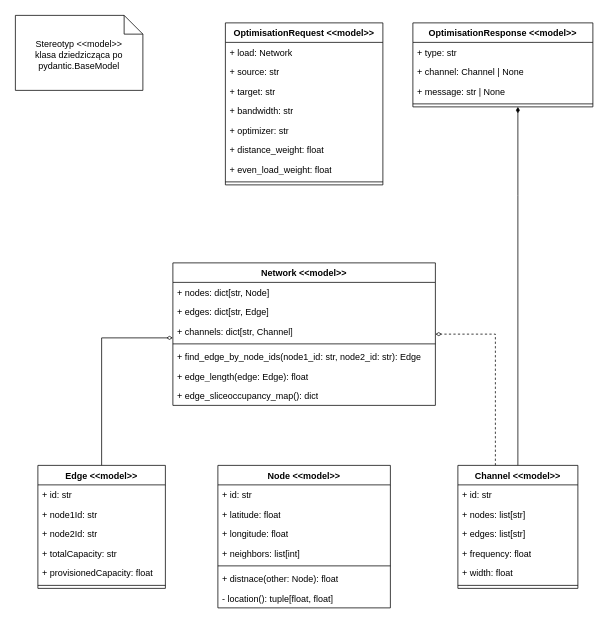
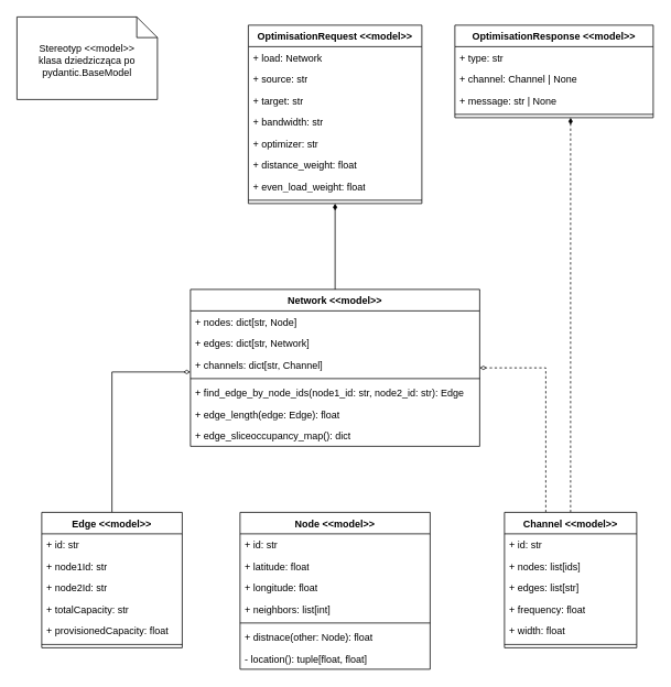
  <mxCell id="0" />
  <mxCell id="1" parent="0" />
  <mxCell id="2" style="edgeStyle=orthogonalEdgeStyle;rounded=0;orthogonalLoop=1;jettySize=auto;html=1;endArrow=diamondThin;endFill=0;" parent="1" source="3" target="28" edge="1"><mxGeometry relative="1" as="geometry"><Array as="points"><mxPoint x="135" y="450" /></Array></mxGeometry></mxCell>
  <mxCell id="3" value="Edge&amp;nbsp;&lt;span style=&quot;background-color: initial;&quot;&gt;&amp;lt;&amp;lt;model&amp;gt;&amp;gt;&lt;/span&gt;" style="swimlane;fontStyle=1;align=center;verticalAlign=top;childLayout=stackLayout;horizontal=1;startSize=26;horizontalStack=0;resizeParent=1;resizeParentMax=0;resizeLast=0;collapsible=1;marginBottom=0;whiteSpace=wrap;html=1;" parent="1" vertex="1"><mxGeometry x="50" y="620" width="170" height="164" as="geometry" /></mxCell>
  <mxCell id="4" value="+ id: str" style="text;strokeColor=none;fillColor=none;align=left;verticalAlign=top;spacingLeft=4;spacingRight=4;overflow=hidden;rotatable=0;points=[[0,0.5],[1,0.5]];portConstraint=eastwest;whiteSpace=wrap;html=1;" parent="3" vertex="1"><mxGeometry y="26" width="170" height="26" as="geometry" /></mxCell>
  <mxCell id="5" value="+ node1Id: str" style="text;strokeColor=none;fillColor=none;align=left;verticalAlign=top;spacingLeft=4;spacingRight=4;overflow=hidden;rotatable=0;points=[[0,0.5],[1,0.5]];portConstraint=eastwest;whiteSpace=wrap;html=1;" parent="3" vertex="1"><mxGeometry y="52" width="170" height="26" as="geometry" /></mxCell>
  <mxCell id="6" value="+ node2Id: str" style="text;strokeColor=none;fillColor=none;align=left;verticalAlign=top;spacingLeft=4;spacingRight=4;overflow=hidden;rotatable=0;points=[[0,0.5],[1,0.5]];portConstraint=eastwest;whiteSpace=wrap;html=1;" parent="3" vertex="1"><mxGeometry y="78" width="170" height="26" as="geometry" /></mxCell>
  <mxCell id="7" value="+ totalCapacity: str" style="text;strokeColor=none;fillColor=none;align=left;verticalAlign=top;spacingLeft=4;spacingRight=4;overflow=hidden;rotatable=0;points=[[0,0.5],[1,0.5]];portConstraint=eastwest;whiteSpace=wrap;html=1;" parent="3" vertex="1"><mxGeometry y="104" width="170" height="26" as="geometry" /></mxCell>
  <mxCell id="8" value="+ provisionedCapacity: float" style="text;strokeColor=none;fillColor=none;align=left;verticalAlign=top;spacingLeft=4;spacingRight=4;overflow=hidden;rotatable=0;points=[[0,0.5],[1,0.5]];portConstraint=eastwest;whiteSpace=wrap;html=1;" parent="3" vertex="1"><mxGeometry y="130" width="170" height="26" as="geometry" /></mxCell>
  <mxCell id="9" value="" style="line;strokeWidth=1;fillColor=none;align=left;verticalAlign=middle;spacingTop=-1;spacingLeft=3;spacingRight=3;rotatable=0;labelPosition=right;points=[];portConstraint=eastwest;strokeColor=inherit;" parent="3" vertex="1"><mxGeometry y="156" width="170" height="8" as="geometry" /></mxCell>
  <mxCell id="10" value="Node &amp;lt;&amp;lt;model&amp;gt;&amp;gt;" style="swimlane;fontStyle=1;align=center;verticalAlign=top;childLayout=stackLayout;horizontal=1;startSize=26;horizontalStack=0;resizeParent=1;resizeParentMax=0;resizeLast=0;collapsible=1;marginBottom=0;whiteSpace=wrap;html=1;" parent="1" vertex="1"><mxGeometry x="290" y="620" width="230" height="190" as="geometry" /></mxCell>
  <mxCell id="11" value="+ id: str" style="text;strokeColor=none;fillColor=none;align=left;verticalAlign=top;spacingLeft=4;spacingRight=4;overflow=hidden;rotatable=0;points=[[0,0.5],[1,0.5]];portConstraint=eastwest;whiteSpace=wrap;html=1;" parent="10" vertex="1"><mxGeometry y="26" width="230" height="26" as="geometry" /></mxCell>
  <mxCell id="12" value="+ latitude: float" style="text;strokeColor=none;fillColor=none;align=left;verticalAlign=top;spacingLeft=4;spacingRight=4;overflow=hidden;rotatable=0;points=[[0,0.5],[1,0.5]];portConstraint=eastwest;whiteSpace=wrap;html=1;" parent="10" vertex="1"><mxGeometry y="52" width="230" height="26" as="geometry" /></mxCell>
  <mxCell id="13" value="+ longitude: float" style="text;strokeColor=none;fillColor=none;align=left;verticalAlign=top;spacingLeft=4;spacingRight=4;overflow=hidden;rotatable=0;points=[[0,0.5],[1,0.5]];portConstraint=eastwest;whiteSpace=wrap;html=1;" parent="10" vertex="1"><mxGeometry y="78" width="230" height="26" as="geometry" /></mxCell>
  <mxCell id="14" value="+ neighbors: list[int]" style="text;strokeColor=none;fillColor=none;align=left;verticalAlign=top;spacingLeft=4;spacingRight=4;overflow=hidden;rotatable=0;points=[[0,0.5],[1,0.5]];portConstraint=eastwest;whiteSpace=wrap;html=1;" parent="10" vertex="1"><mxGeometry y="104" width="230" height="26" as="geometry" /></mxCell>
  <mxCell id="15" value="" style="line;strokeWidth=1;fillColor=none;align=left;verticalAlign=middle;spacingTop=-1;spacingLeft=3;spacingRight=3;rotatable=0;labelPosition=right;points=[];portConstraint=eastwest;strokeColor=inherit;" parent="10" vertex="1"><mxGeometry y="130" width="230" height="8" as="geometry" /></mxCell>
  <mxCell id="16" value="+ distnace(other: Node): float" style="text;strokeColor=none;fillColor=none;align=left;verticalAlign=top;spacingLeft=4;spacingRight=4;overflow=hidden;rotatable=0;points=[[0,0.5],[1,0.5]];portConstraint=eastwest;whiteSpace=wrap;html=1;" parent="10" vertex="1"><mxGeometry y="138" width="230" height="26" as="geometry" /></mxCell>
  <mxCell id="17" value="- location(): tuple[float, float]" style="text;strokeColor=none;fillColor=none;align=left;verticalAlign=top;spacingLeft=4;spacingRight=4;overflow=hidden;rotatable=0;points=[[0,0.5],[1,0.5]];portConstraint=eastwest;whiteSpace=wrap;html=1;" parent="10" vertex="1"><mxGeometry y="164" width="230" height="26" as="geometry" /></mxCell>
  <mxCell id="18" style="edgeStyle=orthogonalEdgeStyle;rounded=0;orthogonalLoop=1;jettySize=auto;html=1;endArrow=diamondThin;endFill=0;dashed=1;" parent="1" source="20" target="28" edge="1"><mxGeometry relative="1" as="geometry"><Array as="points"><mxPoint x="660" y="445" /></Array></mxGeometry></mxCell>
- <mxCell id="19" style="edgeStyle=orthogonalEdgeStyle;rounded=0;orthogonalLoop=1;jettySize=auto;html=1;endArrow=diamondThin;endFill=1;" edge="1" parent="1" source="20" target="45"><mxGeometry relative="1" as="geometry"><Array as="points"><mxPoint x="690" y="260" /><mxPoint x="690" y="260" /></Array></mxGeometry></mxCell>
+ <mxCell id="19" style="edgeStyle=orthogonalEdgeStyle;rounded=0;orthogonalLoop=1;jettySize=auto;html=1;endArrow=diamondThin;endFill=1;dashed=1;" edge="1" parent="1" source="20" target="45"><mxGeometry relative="1" as="geometry"><Array as="points"><mxPoint x="690" y="260" /><mxPoint x="690" y="260" /></Array></mxGeometry></mxCell>
  <mxCell id="20" value="Channel &amp;lt;&amp;lt;model&amp;gt;&amp;gt;" style="swimlane;fontStyle=1;align=center;verticalAlign=top;childLayout=stackLayout;horizontal=1;startSize=26;horizontalStack=0;resizeParent=1;resizeParentMax=0;resizeLast=0;collapsible=1;marginBottom=0;whiteSpace=wrap;html=1;" parent="1" vertex="1"><mxGeometry x="610" y="620" width="160" height="164" as="geometry" /></mxCell>
  <mxCell id="21" value="+ id: str" style="text;strokeColor=none;fillColor=none;align=left;verticalAlign=top;spacingLeft=4;spacingRight=4;overflow=hidden;rotatable=0;points=[[0,0.5],[1,0.5]];portConstraint=eastwest;whiteSpace=wrap;html=1;" parent="20" vertex="1"><mxGeometry y="26" width="160" height="26" as="geometry" /></mxCell>
- <mxCell id="22" value="+ nodes: list[str]" style="text;strokeColor=none;fillColor=none;align=left;verticalAlign=top;spacingLeft=4;spacingRight=4;overflow=hidden;rotatable=0;points=[[0,0.5],[1,0.5]];portConstraint=eastwest;whiteSpace=wrap;html=1;" parent="20" vertex="1"><mxGeometry y="52" width="160" height="26" as="geometry" /></mxCell>
+ <mxCell id="22" value="+ nodes: list[ids]" style="text;strokeColor=none;fillColor=none;align=left;verticalAlign=top;spacingLeft=4;spacingRight=4;overflow=hidden;rotatable=0;points=[[0,0.5],[1,0.5]];portConstraint=eastwest;whiteSpace=wrap;html=1;" parent="20" vertex="1"><mxGeometry y="52" width="160" height="26" as="geometry" /></mxCell>
  <mxCell id="23" value="+ edges: list[str]" style="text;strokeColor=none;fillColor=none;align=left;verticalAlign=top;spacingLeft=4;spacingRight=4;overflow=hidden;rotatable=0;points=[[0,0.5],[1,0.5]];portConstraint=eastwest;whiteSpace=wrap;html=1;" parent="20" vertex="1"><mxGeometry y="78" width="160" height="26" as="geometry" /></mxCell>
  <mxCell id="24" value="+ frequency: float" style="text;strokeColor=none;fillColor=none;align=left;verticalAlign=top;spacingLeft=4;spacingRight=4;overflow=hidden;rotatable=0;points=[[0,0.5],[1,0.5]];portConstraint=eastwest;whiteSpace=wrap;html=1;" parent="20" vertex="1"><mxGeometry y="104" width="160" height="26" as="geometry" /></mxCell>
  <mxCell id="25" value="+ width: float" style="text;strokeColor=none;fillColor=none;align=left;verticalAlign=top;spacingLeft=4;spacingRight=4;overflow=hidden;rotatable=0;points=[[0,0.5],[1,0.5]];portConstraint=eastwest;whiteSpace=wrap;html=1;" parent="20" vertex="1"><mxGeometry y="130" width="160" height="26" as="geometry" /></mxCell>
  <mxCell id="26" value="" style="line;strokeWidth=1;fillColor=none;align=left;verticalAlign=middle;spacingTop=-1;spacingLeft=3;spacingRight=3;rotatable=0;labelPosition=right;points=[];portConstraint=eastwest;strokeColor=inherit;" parent="20" vertex="1"><mxGeometry y="156" width="160" height="8" as="geometry" /></mxCell>
+ <mxCell id="27" style="edgeStyle=orthogonalEdgeStyle;rounded=0;orthogonalLoop=1;jettySize=auto;html=1;endArrow=diamondThin;endFill=1;" edge="1" parent="1" source="28" target="36"><mxGeometry relative="1" as="geometry" /></mxCell>
  <mxCell id="28" value="Network &amp;lt;&amp;lt;model&amp;gt;&amp;gt;" style="swimlane;fontStyle=1;align=center;verticalAlign=top;childLayout=stackLayout;horizontal=1;startSize=26;horizontalStack=0;resizeParent=1;resizeParentMax=0;resizeLast=0;collapsible=1;marginBottom=0;whiteSpace=wrap;html=1;" parent="1" vertex="1"><mxGeometry x="230" y="350" width="350" height="190" as="geometry" /></mxCell>
  <mxCell id="29" value="+ nodes: dict[str, Node]" style="text;strokeColor=none;fillColor=none;align=left;verticalAlign=top;spacingLeft=4;spacingRight=4;overflow=hidden;rotatable=0;points=[[0,0.5],[1,0.5]];portConstraint=eastwest;whiteSpace=wrap;html=1;" parent="28" vertex="1"><mxGeometry y="26" width="350" height="26" as="geometry" /></mxCell>
- <mxCell id="30" value="+ edges: dict[str, Edge]" style="text;strokeColor=none;fillColor=none;align=left;verticalAlign=top;spacingLeft=4;spacingRight=4;overflow=hidden;rotatable=0;points=[[0,0.5],[1,0.5]];portConstraint=eastwest;whiteSpace=wrap;html=1;" parent="28" vertex="1"><mxGeometry y="52" width="350" height="26" as="geometry" /></mxCell>
+ <mxCell id="30" value="+ edges: dict[str, Network]" style="text;strokeColor=none;fillColor=none;align=left;verticalAlign=top;spacingLeft=4;spacingRight=4;overflow=hidden;rotatable=0;points=[[0,0.5],[1,0.5]];portConstraint=eastwest;whiteSpace=wrap;html=1;" parent="28" vertex="1"><mxGeometry y="52" width="350" height="26" as="geometry" /></mxCell>
  <mxCell id="31" value="+ channels: dict[str, Channel]" style="text;strokeColor=none;fillColor=none;align=left;verticalAlign=top;spacingLeft=4;spacingRight=4;overflow=hidden;rotatable=0;points=[[0,0.5],[1,0.5]];portConstraint=eastwest;whiteSpace=wrap;html=1;" parent="28" vertex="1"><mxGeometry y="78" width="350" height="26" as="geometry" /></mxCell>
  <mxCell id="32" value="" style="line;strokeWidth=1;fillColor=none;align=left;verticalAlign=middle;spacingTop=-1;spacingLeft=3;spacingRight=3;rotatable=0;labelPosition=right;points=[];portConstraint=eastwest;strokeColor=inherit;" parent="28" vertex="1"><mxGeometry y="104" width="350" height="8" as="geometry" /></mxCell>
  <mxCell id="33" value="+ find_edge_by_node_ids(node1_id: str, node2_id: str): Edge" style="text;strokeColor=none;fillColor=none;align=left;verticalAlign=top;spacingLeft=4;spacingRight=4;overflow=hidden;rotatable=0;points=[[0,0.5],[1,0.5]];portConstraint=eastwest;whiteSpace=wrap;html=1;" parent="28" vertex="1"><mxGeometry y="112" width="350" height="26" as="geometry" /></mxCell>
  <mxCell id="34" value="+ edge_length(edge: Edge): float" style="text;strokeColor=none;fillColor=none;align=left;verticalAlign=top;spacingLeft=4;spacingRight=4;overflow=hidden;rotatable=0;points=[[0,0.5],[1,0.5]];portConstraint=eastwest;whiteSpace=wrap;html=1;" parent="28" vertex="1"><mxGeometry y="138" width="350" height="26" as="geometry" /></mxCell>
  <mxCell id="35" value="+ edge_sliceoccupancy_map(): dict" style="text;strokeColor=none;fillColor=none;align=left;verticalAlign=top;spacingLeft=4;spacingRight=4;overflow=hidden;rotatable=0;points=[[0,0.5],[1,0.5]];portConstraint=eastwest;whiteSpace=wrap;html=1;" parent="28" vertex="1"><mxGeometry y="164" width="350" height="26" as="geometry" /></mxCell>
  <mxCell id="36" value="OptimisationRequest &amp;lt;&amp;lt;model&amp;gt;&amp;gt;" style="swimlane;fontStyle=1;align=center;verticalAlign=top;childLayout=stackLayout;horizontal=1;startSize=26;horizontalStack=0;resizeParent=1;resizeParentMax=0;resizeLast=0;collapsible=1;marginBottom=0;whiteSpace=wrap;html=1;" parent="1" vertex="1"><mxGeometry x="300" y="30" width="210" height="216" as="geometry" /></mxCell>
  <mxCell id="37" value="+ load: Network" style="text;strokeColor=none;fillColor=none;align=left;verticalAlign=top;spacingLeft=4;spacingRight=4;overflow=hidden;rotatable=0;points=[[0,0.5],[1,0.5]];portConstraint=eastwest;whiteSpace=wrap;html=1;" parent="36" vertex="1"><mxGeometry y="26" width="210" height="26" as="geometry" /></mxCell>
  <mxCell id="38" value="+ source: str" style="text;strokeColor=none;fillColor=none;align=left;verticalAlign=top;spacingLeft=4;spacingRight=4;overflow=hidden;rotatable=0;points=[[0,0.5],[1,0.5]];portConstraint=eastwest;whiteSpace=wrap;html=1;" parent="36" vertex="1"><mxGeometry y="52" width="210" height="26" as="geometry" /></mxCell>
  <mxCell id="39" value="+ target: str" style="text;strokeColor=none;fillColor=none;align=left;verticalAlign=top;spacingLeft=4;spacingRight=4;overflow=hidden;rotatable=0;points=[[0,0.5],[1,0.5]];portConstraint=eastwest;whiteSpace=wrap;html=1;" parent="36" vertex="1"><mxGeometry y="78" width="210" height="26" as="geometry" /></mxCell>
  <mxCell id="40" value="+ bandwidth: str" style="text;strokeColor=none;fillColor=none;align=left;verticalAlign=top;spacingLeft=4;spacingRight=4;overflow=hidden;rotatable=0;points=[[0,0.5],[1,0.5]];portConstraint=eastwest;whiteSpace=wrap;html=1;" parent="36" vertex="1"><mxGeometry y="104" width="210" height="26" as="geometry" /></mxCell>
  <mxCell id="41" value="+ optimizer: str" style="text;strokeColor=none;fillColor=none;align=left;verticalAlign=top;spacingLeft=4;spacingRight=4;overflow=hidden;rotatable=0;points=[[0,0.5],[1,0.5]];portConstraint=eastwest;whiteSpace=wrap;html=1;" parent="36" vertex="1"><mxGeometry y="130" width="210" height="26" as="geometry" /></mxCell>
  <mxCell id="42" value="+ distance_weight: float&lt;span style=&quot;color: rgba(0, 0, 0, 0); font-family: monospace; font-size: 0px; text-wrap: nowrap;&quot;&gt;%3CmxGraphModel%3E%3Croot%3E%3CmxCell%20id%3D%220%22%2F%3E%3CmxCell%20id%3D%221%22%20parent%3D%220%22%2F%3E%3CmxCell%20id%3D%222%22%20value%3D%22%2B%20field%3A%20type%22%20style%3D%22text%3BstrokeColor%3Dnone%3BfillColor%3Dnone%3Balign%3Dleft%3BverticalAlign%3Dtop%3BspacingLeft%3D4%3BspacingRight%3D4%3Boverflow%3Dhidden%3Brotatable%3D0%3Bpoints%3D%5B%5B0%2C0.5%5D%2C%5B1%2C0.5%5D%5D%3BportConstraint%3Deastwest%3BwhiteSpace%3Dwrap%3Bhtml%3D1%3B%22%20vertex%3D%221%22%20parent%3D%221%22%3E%3CmxGeometry%20x%3D%221120%22%20y%3D%22543%22%20width%3D%22280%22%20height%3D%2226%22%20as%3D%22geometry%22%2F%3E%3C%2FmxCell%3E%3C%2Froot%3E%3C%2FmxGraphModel%3E&lt;/span&gt;" style="text;strokeColor=none;fillColor=none;align=left;verticalAlign=top;spacingLeft=4;spacingRight=4;overflow=hidden;rotatable=0;points=[[0,0.5],[1,0.5]];portConstraint=eastwest;whiteSpace=wrap;html=1;" parent="36" vertex="1"><mxGeometry y="156" width="210" height="26" as="geometry" /></mxCell>
  <mxCell id="43" value="+ even_load_weight: float" style="text;strokeColor=none;fillColor=none;align=left;verticalAlign=top;spacingLeft=4;spacingRight=4;overflow=hidden;rotatable=0;points=[[0,0.5],[1,0.5]];portConstraint=eastwest;whiteSpace=wrap;html=1;" parent="36" vertex="1"><mxGeometry y="182" width="210" height="26" as="geometry" /></mxCell>
  <mxCell id="44" value="" style="line;strokeWidth=1;fillColor=none;align=left;verticalAlign=middle;spacingTop=-1;spacingLeft=3;spacingRight=3;rotatable=0;labelPosition=right;points=[];portConstraint=eastwest;strokeColor=inherit;" parent="36" vertex="1"><mxGeometry y="208" width="210" height="8" as="geometry" /></mxCell>
  <mxCell id="45" value="OptimisationResponse &amp;lt;&amp;lt;model&amp;gt;&amp;gt;" style="swimlane;fontStyle=1;align=center;verticalAlign=top;childLayout=stackLayout;horizontal=1;startSize=26;horizontalStack=0;resizeParent=1;resizeParentMax=0;resizeLast=0;collapsible=1;marginBottom=0;whiteSpace=wrap;html=1;" parent="1" vertex="1"><mxGeometry x="550" y="30" width="240" height="112" as="geometry" /></mxCell>
  <mxCell id="46" value="+ type: str" style="text;strokeColor=none;fillColor=none;align=left;verticalAlign=top;spacingLeft=4;spacingRight=4;overflow=hidden;rotatable=0;points=[[0,0.5],[1,0.5]];portConstraint=eastwest;whiteSpace=wrap;html=1;" parent="45" vertex="1"><mxGeometry y="26" width="240" height="26" as="geometry" /></mxCell>
  <mxCell id="47" value="+ channel: Channel | None" style="text;strokeColor=none;fillColor=none;align=left;verticalAlign=top;spacingLeft=4;spacingRight=4;overflow=hidden;rotatable=0;points=[[0,0.5],[1,0.5]];portConstraint=eastwest;whiteSpace=wrap;html=1;" parent="45" vertex="1"><mxGeometry y="52" width="240" height="26" as="geometry" /></mxCell>
  <mxCell id="48" value="+ message: str | None" style="text;strokeColor=none;fillColor=none;align=left;verticalAlign=top;spacingLeft=4;spacingRight=4;overflow=hidden;rotatable=0;points=[[0,0.5],[1,0.5]];portConstraint=eastwest;whiteSpace=wrap;html=1;" parent="45" vertex="1"><mxGeometry y="78" width="240" height="26" as="geometry" /></mxCell>
  <mxCell id="49" value="" style="line;strokeWidth=1;fillColor=none;align=left;verticalAlign=middle;spacingTop=-1;spacingLeft=3;spacingRight=3;rotatable=0;labelPosition=right;points=[];portConstraint=eastwest;strokeColor=inherit;" parent="45" vertex="1"><mxGeometry y="104" width="240" height="8" as="geometry" /></mxCell>
  <mxCell id="50" value="Stereotyp &amp;lt;&amp;lt;model&amp;gt;&amp;gt;&lt;div&gt;klasa dziedzicząca po pydantic.BaseModel&lt;/div&gt;" style="shape=note2;boundedLbl=1;whiteSpace=wrap;html=1;size=25;verticalAlign=top;align=center;" parent="1" vertex="1"><mxGeometry x="20" y="20" width="170" height="100" as="geometry" /></mxCell>
